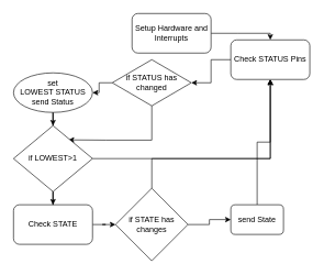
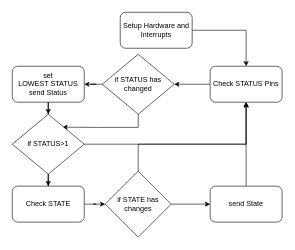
  <mxCell id="0" />
  <mxCell id="1" parent="0" />
  <mxCell id="2" value="" style="edgeStyle=orthogonalEdgeStyle;rounded=0;orthogonalLoop=1;jettySize=auto;html=1;" edge="1" parent="1" source="3" target="5"><mxGeometry relative="1" as="geometry"><Array as="points"><mxPoint x="360" y="50" /><mxPoint x="360" y="50" /></Array></mxGeometry></mxCell>
  <mxCell id="3" value="Setup Hardware and Interrupts" style="rounded=1;whiteSpace=wrap;html=1;" vertex="1" parent="1"><mxGeometry x="200" y="20" width="120" height="60" as="geometry" /></mxCell>
  <mxCell id="4" style="edgeStyle=orthogonalEdgeStyle;rounded=0;orthogonalLoop=1;jettySize=auto;html=1;entryX=1;entryY=0.5;entryDx=0;entryDy=0;" edge="1" parent="1" source="5" target="17"><mxGeometry relative="1" as="geometry" /></mxCell>
- <mxCell id="5" value="Check STATUS Pins" style="rounded=1;whiteSpace=wrap;html=1;" vertex="1" parent="1"><mxGeometry x="350" y="60" width="120" height="60" as="geometry" /></mxCell>
+ <mxCell id="5" value="Check STATUS Pins" style="rounded=1;whiteSpace=wrap;html=1;" vertex="1" parent="1"><mxGeometry x="350" y="110" width="120" height="60" as="geometry" /></mxCell>
  <mxCell id="6" value="" style="edgeStyle=orthogonalEdgeStyle;rounded=0;orthogonalLoop=1;jettySize=auto;html=1;" edge="1" parent="1" source="7" target="20"><mxGeometry relative="1" as="geometry" /></mxCell>
- <mxCell id="7" value="set&lt;br&gt;LOWEST STATUS&lt;br&gt;send Status" style="ellipse;whiteSpace=wrap;html=1;" vertex="1" parent="1"><mxGeometry x="20" y="110" width="120" height="60" as="geometry" /></mxCell>
+ <mxCell id="7" value="set&lt;br&gt;LOWEST STATUS&lt;br&gt;send Status" style="rounded=1;whiteSpace=wrap;html=1;" vertex="1" parent="1"><mxGeometry x="20" y="110" width="120" height="60" as="geometry" /></mxCell>
  <mxCell id="8" style="edgeStyle=orthogonalEdgeStyle;rounded=0;orthogonalLoop=1;jettySize=auto;html=1;entryX=0;entryY=0.5;entryDx=0;entryDy=0;" edge="1" parent="1" source="9" target="12"><mxGeometry relative="1" as="geometry" /></mxCell>
  <mxCell id="9" value="Check STATE" style="rounded=1;whiteSpace=wrap;html=1;" vertex="1" parent="1"><mxGeometry x="20" y="310" width="120" height="60" as="geometry" /></mxCell>
  <mxCell id="10" value="" style="edgeStyle=orthogonalEdgeStyle;rounded=0;orthogonalLoop=1;jettySize=auto;html=1;" edge="1" parent="1" source="12" target="14"><mxGeometry relative="1" as="geometry" /></mxCell>
  <mxCell id="11" style="edgeStyle=orthogonalEdgeStyle;rounded=0;orthogonalLoop=1;jettySize=auto;html=1;entryX=0.5;entryY=1;entryDx=0;entryDy=0;" edge="1" parent="1" source="12" target="5"><mxGeometry relative="1" as="geometry"><Array as="points"><mxPoint x="230" y="240" /><mxPoint x="410" y="240" /></Array></mxGeometry></mxCell>
  <mxCell id="12" value="if STATE has changes" style="rhombus;whiteSpace=wrap;html=1;" vertex="1" parent="1"><mxGeometry x="175" y="285" width="110" height="110" as="geometry" /></mxCell>
  <mxCell id="13" style="edgeStyle=orthogonalEdgeStyle;rounded=0;orthogonalLoop=1;jettySize=auto;html=1;entryX=0.5;entryY=1;entryDx=0;entryDy=0;" edge="1" parent="1" source="14" target="5"><mxGeometry relative="1" as="geometry" /></mxCell>
- <mxCell id="14" value="send State" style="rounded=1;whiteSpace=wrap;html=1;" vertex="1" parent="1"><mxGeometry x="350" y="310" width="80" height="45" as="geometry" /></mxCell>
+ <mxCell id="14" value="send State" style="rounded=1;whiteSpace=wrap;html=1;" vertex="1" parent="1"><mxGeometry x="350" y="310" width="120" height="60" as="geometry" /></mxCell>
  <mxCell id="15" value="" style="edgeStyle=orthogonalEdgeStyle;rounded=0;orthogonalLoop=1;jettySize=auto;html=1;" edge="1" parent="1" source="17" target="7"><mxGeometry relative="1" as="geometry" /></mxCell>
  <mxCell id="16" style="edgeStyle=orthogonalEdgeStyle;rounded=0;orthogonalLoop=1;jettySize=auto;html=1;entryX=0.696;entryY=0.216;entryDx=0;entryDy=0;entryPerimeter=0;" edge="1" parent="1" source="17" target="20"><mxGeometry relative="1" as="geometry"><Array as="points"><mxPoint x="230" y="212" /><mxPoint x="160" y="212" /></Array></mxGeometry></mxCell>
- <mxCell id="17" value="if STATUS has changed" style="rhombus;whiteSpace=wrap;html=1;" vertex="1" parent="1"><mxGeometry x="170" y="90" width="120" height="70" as="geometry" /></mxCell>
+ <mxCell id="17" value="if STATUS has changed" style="rhombus;whiteSpace=wrap;html=1;" vertex="1" parent="1"><mxGeometry x="170" y="90" width="120" height="100" as="geometry" /></mxCell>
  <mxCell id="18" value="" style="edgeStyle=orthogonalEdgeStyle;rounded=0;orthogonalLoop=1;jettySize=auto;html=1;" edge="1" parent="1" source="20" target="9"><mxGeometry relative="1" as="geometry" /></mxCell>
  <mxCell id="19" style="edgeStyle=orthogonalEdgeStyle;rounded=0;orthogonalLoop=1;jettySize=auto;html=1;entryX=0.5;entryY=1;entryDx=0;entryDy=0;" edge="1" parent="1" source="20" target="5"><mxGeometry relative="1" as="geometry" /></mxCell>
- <mxCell id="20" value="if LOWEST&amp;gt;1" style="rhombus;whiteSpace=wrap;html=1;" vertex="1" parent="1"><mxGeometry x="20" y="190" width="120" height="100" as="geometry" /></mxCell>
+ <mxCell id="20" value="if STATUS&amp;gt;1" style="rhombus;whiteSpace=wrap;html=1;" vertex="1" parent="1"><mxGeometry x="20" y="190" width="120" height="100" as="geometry" /></mxCell>
